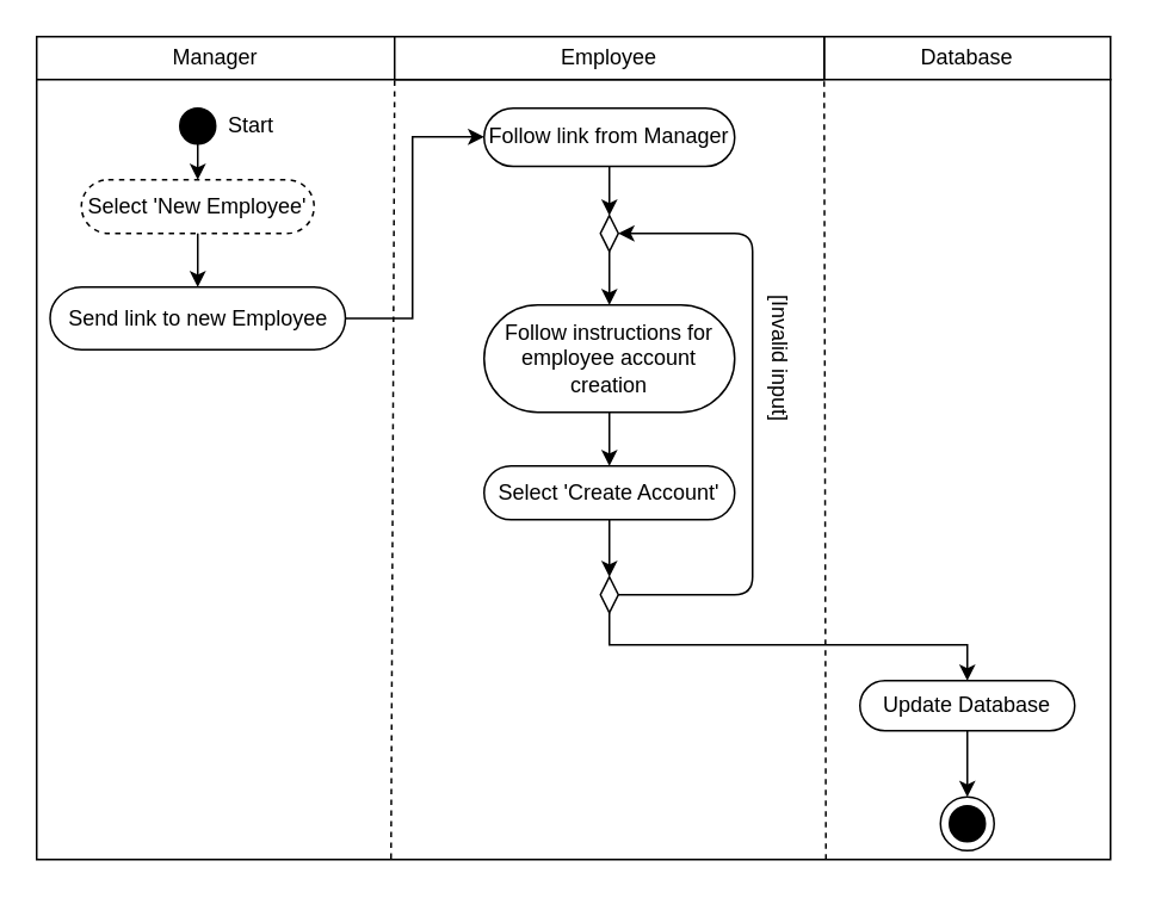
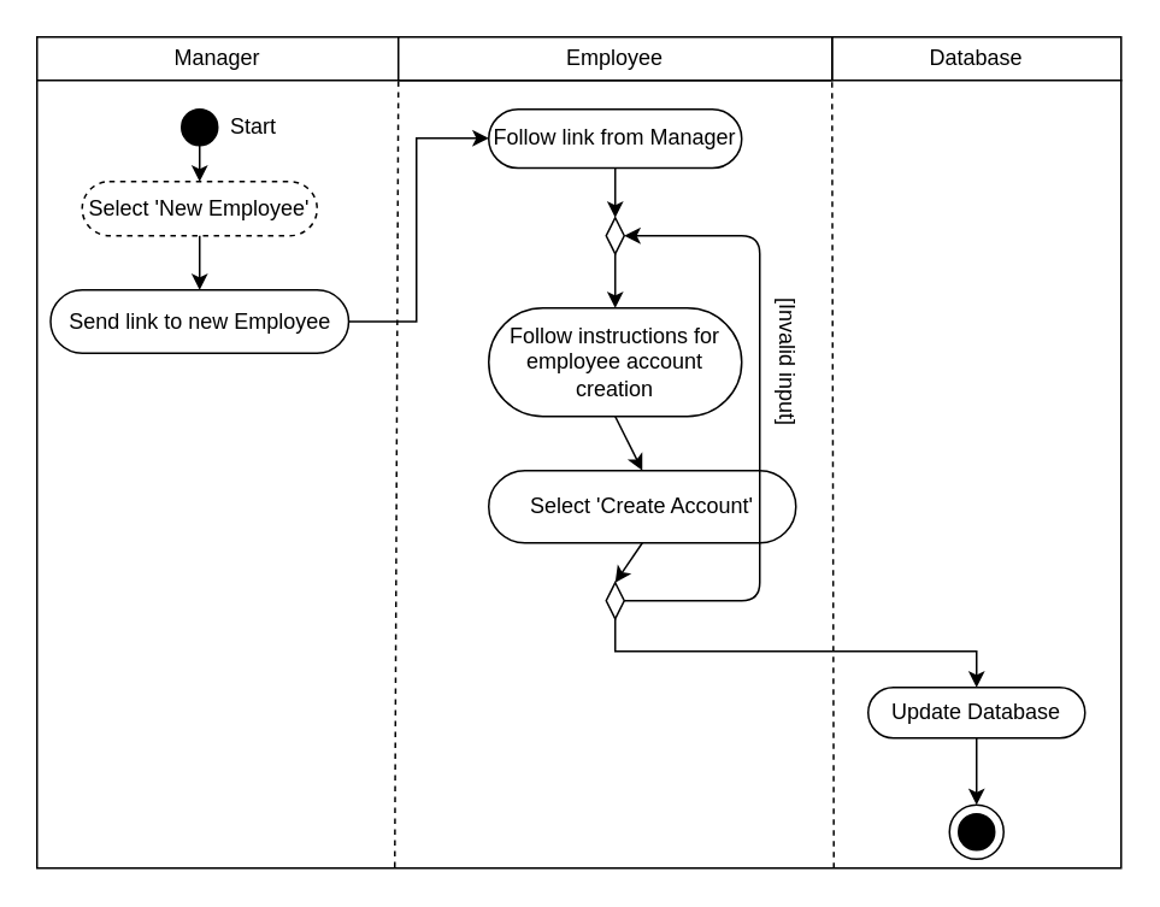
  <mxCell id="0" />
  <mxCell id="1" parent="0" />
  <mxCell id="2" value="Manager" style="rounded=0;whiteSpace=wrap;html=1;" vertex="1" parent="1"><mxGeometry x="20" y="20" width="200" height="24" as="geometry" /></mxCell>
  <mxCell id="3" value="Database" style="rounded=0;whiteSpace=wrap;html=1;" vertex="1" parent="1"><mxGeometry x="460" y="20" width="160" height="24" as="geometry" /></mxCell>
  <mxCell id="4" value="" style="rounded=0;whiteSpace=wrap;html=1;" vertex="1" parent="1"><mxGeometry x="20" y="44" width="600" height="436" as="geometry" /></mxCell>
  <mxCell id="5" value="" style="endArrow=none;dashed=1;html=1;exitX=0.33;exitY=0.999;exitDx=0;exitDy=0;exitPerimeter=0;" edge="1" parent="1" source="4"><mxGeometry x="240" y="150" width="50" height="50" as="geometry"><mxPoint x="220" y="420" as="sourcePoint" /><mxPoint x="220" y="44" as="targetPoint" /><Array as="points" /></mxGeometry></mxCell>
  <mxCell id="6" value="" style="endArrow=none;dashed=1;html=1;exitX=0.735;exitY=1;exitDx=0;exitDy=0;exitPerimeter=0;" edge="1" parent="1" source="4"><mxGeometry x="240" y="150" width="50" height="50" as="geometry"><mxPoint x="460" y="420" as="sourcePoint" /><mxPoint x="460" y="44" as="targetPoint" /><Array as="points" /></mxGeometry></mxCell>
  <mxCell id="7" value="" style="ellipse;whiteSpace=wrap;html=1;aspect=fixed;rounded=0;fillColor=#000000;" vertex="1" parent="1"><mxGeometry x="100" y="60" width="20" height="20" as="geometry" /></mxCell>
  <mxCell id="8" value="Start" style="text;html=1;strokeColor=none;fillColor=none;align=center;verticalAlign=middle;whiteSpace=wrap;rounded=0;" vertex="1" parent="1"><mxGeometry x="120" y="60" width="40" height="20" as="geometry" /></mxCell>
  <mxCell id="9" value="" style="edgeStyle=orthogonalEdgeStyle;rounded=0;orthogonalLoop=1;jettySize=auto;html=1;" edge="1" parent="1" source="10" target="13"><mxGeometry x="240" y="150" as="geometry" /></mxCell>
  <mxCell id="10" value="Select 'New Employee'" style="rounded=1;whiteSpace=wrap;html=1;gradientColor=none;fillColor=none;arcSize=50;dashed=1;" vertex="1" parent="1"><mxGeometry x="45" y="100" width="130" height="30" as="geometry" /></mxCell>
  <mxCell id="11" value="" style="endArrow=classic;html=1;entryX=0.5;entryY=0;entryDx=0;entryDy=0;" edge="1" parent="1" target="10"><mxGeometry x="240" y="150" width="50" height="50" as="geometry"><mxPoint x="110" y="80" as="sourcePoint" /><mxPoint x="160" y="30" as="targetPoint" /></mxGeometry></mxCell>
  <mxCell id="12" value="" style="edgeStyle=orthogonalEdgeStyle;rounded=0;orthogonalLoop=1;jettySize=auto;html=1;" edge="1" parent="1" source="13" target="15"><mxGeometry x="240" y="150" as="geometry"><Array as="points"><mxPoint x="230" y="178" /><mxPoint x="230" y="76" /></Array></mxGeometry></mxCell>
  <mxCell id="13" value="Send link to new Employee" style="whiteSpace=wrap;html=1;rounded=1;fillColor=none;arcSize=50;" vertex="1" parent="1"><mxGeometry x="27.5" y="160" width="165" height="35" as="geometry" /></mxCell>
  <mxCell id="14" value="" style="edgeStyle=orthogonalEdgeStyle;rounded=0;orthogonalLoop=1;jettySize=auto;html=1;entryX=0.5;entryY=0;entryDx=0;entryDy=0;" edge="1" parent="1" source="15" target="17"><mxGeometry x="240" y="150" as="geometry"><mxPoint x="295" y="148.75" as="targetPoint" /></mxGeometry></mxCell>
  <mxCell id="15" value="Follow link from Manager" style="whiteSpace=wrap;html=1;rounded=1;fillColor=none;arcSize=50;" vertex="1" parent="1"><mxGeometry x="270" y="60" width="140" height="32.5" as="geometry" /></mxCell>
  <mxCell id="16" value="" style="edgeStyle=orthogonalEdgeStyle;rounded=0;orthogonalLoop=1;jettySize=auto;html=1;" edge="1" parent="1" source="17" target="18"><mxGeometry x="240" y="150" as="geometry" /></mxCell>
  <mxCell id="17" value="" style="rhombus;whiteSpace=wrap;html=1;rounded=0;fillColor=none;gradientColor=none;" vertex="1" parent="1"><mxGeometry x="335" y="120" width="10" height="20" as="geometry" /></mxCell>
  <mxCell id="18" value="Follow instructions for employee account creation" style="whiteSpace=wrap;html=1;rounded=1;fillColor=none;arcSize=50;" vertex="1" parent="1"><mxGeometry x="270" y="170" width="140" height="60" as="geometry" /></mxCell>
  <mxCell id="19" value="" style="edgeStyle=orthogonalEdgeStyle;rounded=0;orthogonalLoop=1;jettySize=auto;html=1;" edge="1" parent="1" source="20" target="27"><mxGeometry x="240" y="150" as="geometry"><Array as="points"><mxPoint x="340" y="360" /><mxPoint x="540" y="360" /></Array></mxGeometry></mxCell>
  <mxCell id="20" value="" style="rhombus;whiteSpace=wrap;html=1;rounded=0;fillColor=none;gradientColor=none;" vertex="1" parent="1"><mxGeometry x="335" y="322" width="10" height="20" as="geometry" /></mxCell>
  <mxCell id="21" value="" style="endArrow=classic;html=1;exitX=0.5;exitY=1;exitDx=0;exitDy=0;entryX=0.5;entryY=0;entryDx=0;entryDy=0;" edge="1" parent="1" source="18" target="25"><mxGeometry x="240" y="150" width="50" height="50" as="geometry"><mxPoint x="325" y="230" as="sourcePoint" /><mxPoint x="375" y="180" as="targetPoint" /></mxGeometry></mxCell>
  <mxCell id="22" value="" style="endArrow=classic;html=1;entryX=1;entryY=0.5;entryDx=0;entryDy=0;exitX=1;exitY=0.5;exitDx=0;exitDy=0;" edge="1" parent="1" source="20" target="17"><mxGeometry x="240" y="150" width="50" height="50" as="geometry"><mxPoint x="380" y="270" as="sourcePoint" /><mxPoint x="380" y="220" as="targetPoint" /><Array as="points"><mxPoint x="420" y="332" /><mxPoint x="420" y="130" /></Array></mxGeometry></mxCell>
  <mxCell id="23" value="[Invalid input]" style="text;html=1;strokeColor=none;fillColor=none;align=center;verticalAlign=middle;whiteSpace=wrap;rounded=0;rotation=90;" vertex="1" parent="1"><mxGeometry x="390" y="190" width="90" height="20" as="geometry" /></mxCell>
  <mxCell id="24" value="Employee&lt;span style=&quot;color: rgba(0 , 0 , 0 , 0) ; font-family: monospace ; font-size: 0px&quot;&gt;%3CmxGraphModel%3E%3Croot%3E%3CmxCell%20id%3D%220%22%2F%3E%3CmxCell%20id%3D%221%22%20parent%3D%220%22%2F%3E%3CmxCell%20id%3D%222%22%20value%3D%22Manager%22%20style%3D%22rounded%3D0%3BwhiteSpace%3Dwrap%3Bhtml%3D1%3B%22%20vertex%3D%221%22%20parent%3D%221%22%3E%3CmxGeometry%20x%3D%22240%22%20y%3D%22200%22%20width%3D%22200%22%20height%3D%2220%22%20as%3D%22geometry%22%2F%3E%3C%2FmxCell%3E%3C%2Froot%3E%3C%2FmxGraphModel%3E&lt;/span&gt;" style="rounded=0;whiteSpace=wrap;html=1;" vertex="1" parent="1"><mxGeometry x="220" y="20" width="240" height="24" as="geometry" /></mxCell>
- <mxCell id="25" value="Select 'Create Account'" style="whiteSpace=wrap;html=1;rounded=1;fillColor=none;arcSize=50;" vertex="1" parent="1"><mxGeometry x="270" y="260" width="140" height="30" as="geometry" /></mxCell>
+ <mxCell id="25" value="Select 'Create Account'" style="whiteSpace=wrap;html=1;rounded=1;fillColor=none;arcSize=50;" vertex="1" parent="1"><mxGeometry x="270" y="260" width="170" height="40" as="geometry" /></mxCell>
  <mxCell id="26" value="" style="endArrow=classic;html=1;entryX=0.5;entryY=0;entryDx=0;entryDy=0;exitX=0.5;exitY=1;exitDx=0;exitDy=0;" edge="1" parent="1" source="25" target="20"><mxGeometry x="240" y="150" width="50" height="50" as="geometry"><mxPoint x="340" y="335" as="sourcePoint" /><mxPoint x="390" y="285" as="targetPoint" /></mxGeometry></mxCell>
  <mxCell id="27" value="Update Database" style="whiteSpace=wrap;html=1;rounded=1;fillColor=none;arcSize=50;" vertex="1" parent="1"><mxGeometry x="480" y="380" width="120" height="28" as="geometry" /></mxCell>
  <mxCell id="28" value="" style="ellipse;whiteSpace=wrap;html=1;aspect=fixed;rounded=0;fillColor=#000000;" vertex="1" parent="1"><mxGeometry x="530" y="450" width="20" height="20" as="geometry" /></mxCell>
  <mxCell id="29" value="" style="ellipse;whiteSpace=wrap;html=1;aspect=fixed;rounded=1;fillColor=none;gradientColor=none;" vertex="1" parent="1"><mxGeometry x="525" y="445" width="30" height="30" as="geometry" /></mxCell>
  <mxCell id="30" value="" style="endArrow=classic;html=1;entryX=0.5;entryY=0;entryDx=0;entryDy=0;" edge="1" parent="1" target="29"><mxGeometry width="50" height="50" relative="1" as="geometry"><mxPoint x="540" y="408" as="sourcePoint" /><mxPoint x="590" y="358" as="targetPoint" /></mxGeometry></mxCell>
